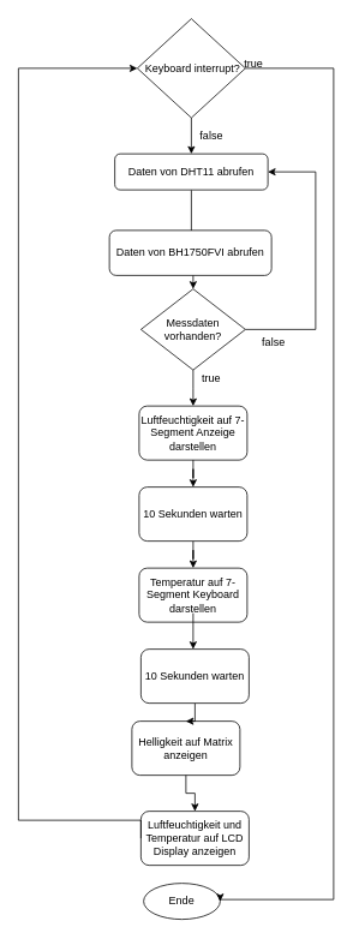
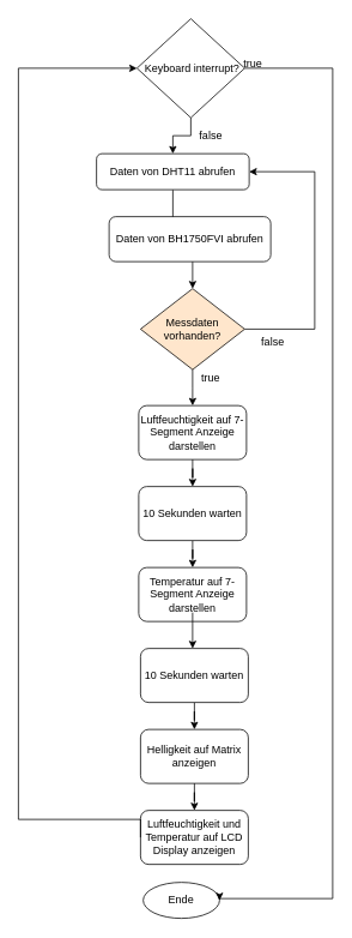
  <mxCell id="0" />
  <mxCell id="1" parent="0" />
  <mxCell id="2" value="" style="edgeStyle=orthogonalEdgeStyle;rounded=0;orthogonalLoop=1;jettySize=auto;html=1;entryX=0.5;entryY=0;entryDx=0;entryDy=0;startArrow=none;" parent="1" source="21" target="4" edge="1"><mxGeometry relative="1" as="geometry"><mxPoint x="215" y="100" as="targetPoint" /></mxGeometry></mxCell>
  <mxCell id="3" value="" style="edgeStyle=orthogonalEdgeStyle;rounded=0;orthogonalLoop=1;jettySize=auto;html=1;" parent="1" source="4" target="8" edge="1"><mxGeometry relative="1" as="geometry" /></mxCell>
- <mxCell id="4" value="Daten von DHT11 abrufen" style="rounded=1;whiteSpace=wrap;html=1;" parent="1" vertex="1"><mxGeometry x="127" y="170" width="170" height="40" as="geometry" /></mxCell>
- <mxCell id="5" value="Daten von BH1750FVI abrufen" style="rounded=1;whiteSpace=wrap;html=1;" parent="1" vertex="1"><mxGeometry x="121" y="255" width="180" height="50" as="geometry" /></mxCell>
+ <mxCell id="4" value="Daten von DHT11 abrufen" style="rounded=1;whiteSpace=wrap;html=1;" parent="1" vertex="1"><mxGeometry x="107" y="170" width="170" height="40" as="geometry" /></mxCell>
+ <mxCell id="5" value="Daten von BH1750FVI abrufen" style="rounded=1;whiteSpace=wrap;html=1;" parent="1" vertex="1"><mxGeometry x="121" y="240" width="180" height="50" as="geometry" /></mxCell>
  <mxCell id="6" value="" style="edgeStyle=orthogonalEdgeStyle;rounded=0;orthogonalLoop=1;jettySize=auto;html=1;" parent="1" source="8" edge="1"><mxGeometry relative="1" as="geometry"><mxPoint x="214" y="450" as="targetPoint" /></mxGeometry></mxCell>
  <mxCell id="7" style="edgeStyle=orthogonalEdgeStyle;rounded=0;orthogonalLoop=1;jettySize=auto;html=1;exitX=1;exitY=0.5;exitDx=0;exitDy=0;entryX=1;entryY=0.5;entryDx=0;entryDy=0;" parent="1" source="8" target="4" edge="1"><mxGeometry relative="1" as="geometry"><mxPoint x="300" y="210" as="targetPoint" /><Array as="points"><mxPoint x="350" y="365" /><mxPoint x="350" y="190" /></Array></mxGeometry></mxCell>
- <mxCell id="8" value="Messdaten&lt;br&gt;vorhanden?" style="rhombus;whiteSpace=wrap;html=1;" parent="1" vertex="1"><mxGeometry x="156" y="320" width="116" height="90" as="geometry" /></mxCell>
+ <mxCell id="8" value="Messdaten&lt;br&gt;vorhanden?" style="rhombus;whiteSpace=wrap;html=1;fillColor=#ffe6cc;" parent="1" vertex="1"><mxGeometry x="156" y="320" width="116" height="90" as="geometry" /></mxCell>
  <mxCell id="9" value="" style="edgeStyle=orthogonalEdgeStyle;rounded=0;orthogonalLoop=1;jettySize=auto;html=1;" edge="1" parent="1" source="10" target="25"><mxGeometry relative="1" as="geometry" /></mxCell>
  <mxCell id="10" value="10 Sekunden warten" style="rounded=1;whiteSpace=wrap;html=1;" parent="1" vertex="1"><mxGeometry x="154" y="540" width="120" height="60" as="geometry" /></mxCell>
  <mxCell id="11" value="" style="edgeStyle=orthogonalEdgeStyle;rounded=0;orthogonalLoop=1;jettySize=auto;html=1;" parent="1" target="13" edge="1"><mxGeometry relative="1" as="geometry"><Array as="points"><mxPoint x="214" y="690" /><mxPoint x="214" y="690" /></Array><mxPoint x="214" y="680" as="sourcePoint" /></mxGeometry></mxCell>
  <mxCell id="12" style="edgeStyle=orthogonalEdgeStyle;rounded=0;orthogonalLoop=1;jettySize=auto;html=1;" edge="1" parent="1" source="13" target="17"><mxGeometry relative="1" as="geometry" /></mxCell>
  <mxCell id="13" value="10 Sekunden warten" style="rounded=1;whiteSpace=wrap;html=1;" parent="1" vertex="1"><mxGeometry x="156" y="720" width="120" height="60" as="geometry" /></mxCell>
  <mxCell id="14" value="false" style="text;html=1;align=center;verticalAlign=middle;resizable=0;points=[];autosize=1;strokeColor=none;fillColor=none;" parent="1" vertex="1"><mxGeometry x="283" y="370" width="40" height="20" as="geometry" /></mxCell>
  <mxCell id="15" value="true" style="text;html=1;align=center;verticalAlign=middle;resizable=0;points=[];autosize=1;strokeColor=none;fillColor=none;" parent="1" vertex="1"><mxGeometry x="214" y="410" width="40" height="20" as="geometry" /></mxCell>
  <mxCell id="16" style="edgeStyle=orthogonalEdgeStyle;rounded=0;orthogonalLoop=1;jettySize=auto;html=1;" edge="1" parent="1" source="17" target="19"><mxGeometry relative="1" as="geometry"><mxPoint x="214" y="910" as="targetPoint" /></mxGeometry></mxCell>
- <mxCell id="17" value="Helligkeit auf Matrix anzeigen" style="rounded=1;whiteSpace=wrap;html=1;fillColor=none;gradientColor=#ffffff;" vertex="1" parent="1"><mxGeometry x="146" y="800" width="120" height="60" as="geometry" /></mxCell>
+ <mxCell id="17" value="Helligkeit auf Matrix anzeigen" style="rounded=1;whiteSpace=wrap;html=1;fillColor=none;gradientColor=#ffffff;" vertex="1" parent="1"><mxGeometry x="156" y="810" width="120" height="60" as="geometry" /></mxCell>
  <mxCell id="18" style="edgeStyle=orthogonalEdgeStyle;rounded=0;orthogonalLoop=1;jettySize=auto;html=1;exitX=0;exitY=0.5;exitDx=0;exitDy=0;entryX=0;entryY=0.5;entryDx=0;entryDy=0;" edge="1" parent="1" source="19" target="21"><mxGeometry relative="1" as="geometry"><Array as="points"><mxPoint x="20" y="910" /><mxPoint x="20" y="75" /></Array></mxGeometry></mxCell>
  <mxCell id="19" value="Luftfeuchtigkeit und Temperatur auf LCD Display anzeigen" style="rounded=1;whiteSpace=wrap;html=1;fillColor=none;gradientColor=#ffffff;" vertex="1" parent="1"><mxGeometry x="156" y="900" width="120" height="60" as="geometry" /></mxCell>
  <mxCell id="20" style="edgeStyle=orthogonalEdgeStyle;rounded=0;orthogonalLoop=1;jettySize=auto;html=1;entryX=1;entryY=0.5;entryDx=0;entryDy=0;" edge="1" parent="1" source="21" target="24"><mxGeometry relative="1" as="geometry"><Array as="points"><mxPoint x="370" y="75" /><mxPoint x="370" y="998" /></Array></mxGeometry></mxCell>
  <mxCell id="21" value="&amp;nbsp;Keyboard interrupt?" style="rhombus;whiteSpace=wrap;html=1;fillColor=none;gradientColor=#ffffff;" vertex="1" parent="1"><mxGeometry x="152" y="20" width="120" height="110" as="geometry" /></mxCell>
  <mxCell id="22" value="false" style="text;html=1;align=center;verticalAlign=middle;resizable=0;points=[];autosize=1;strokeColor=none;fillColor=none;" vertex="1" parent="1"><mxGeometry x="214" y="140" width="40" height="20" as="geometry" /></mxCell>
  <mxCell id="23" value="true" style="text;html=1;align=center;verticalAlign=middle;resizable=0;points=[];autosize=1;strokeColor=none;fillColor=none;" vertex="1" parent="1"><mxGeometry x="261" y="60" width="40" height="20" as="geometry" /></mxCell>
  <mxCell id="24" value="Ende" style="ellipse;whiteSpace=wrap;html=1;fillColor=none;gradientColor=#ffffff;" vertex="1" parent="1"><mxGeometry x="159" y="980" width="85" height="40" as="geometry" /></mxCell>
- <mxCell id="25" value="&lt;span&gt;Temperatur auf 7-Segment Keyboard darstellen&lt;/span&gt;" style="rounded=1;whiteSpace=wrap;html=1;fillColor=none;gradientColor=#ffffff;" vertex="1" parent="1"><mxGeometry x="154" y="630" width="120" height="60" as="geometry" /></mxCell>
+ <mxCell id="25" value="&lt;span&gt;Temperatur auf 7-Segment Anzeige darstellen&lt;/span&gt;" style="rounded=1;whiteSpace=wrap;html=1;fillColor=none;gradientColor=#ffffff;" vertex="1" parent="1"><mxGeometry x="154" y="630" width="120" height="60" as="geometry" /></mxCell>
  <mxCell id="26" value="" style="edgeStyle=orthogonalEdgeStyle;rounded=0;orthogonalLoop=1;jettySize=auto;html=1;" edge="1" parent="1" source="27" target="10"><mxGeometry relative="1" as="geometry" /></mxCell>
  <mxCell id="27" value="&lt;span&gt;Luftfeuchtigkeit auf 7-Segment Anzeige darstellen&lt;/span&gt;" style="rounded=1;whiteSpace=wrap;html=1;fillColor=none;gradientColor=#ffffff;" vertex="1" parent="1"><mxGeometry x="154" y="450" width="120" height="60" as="geometry" /></mxCell>
